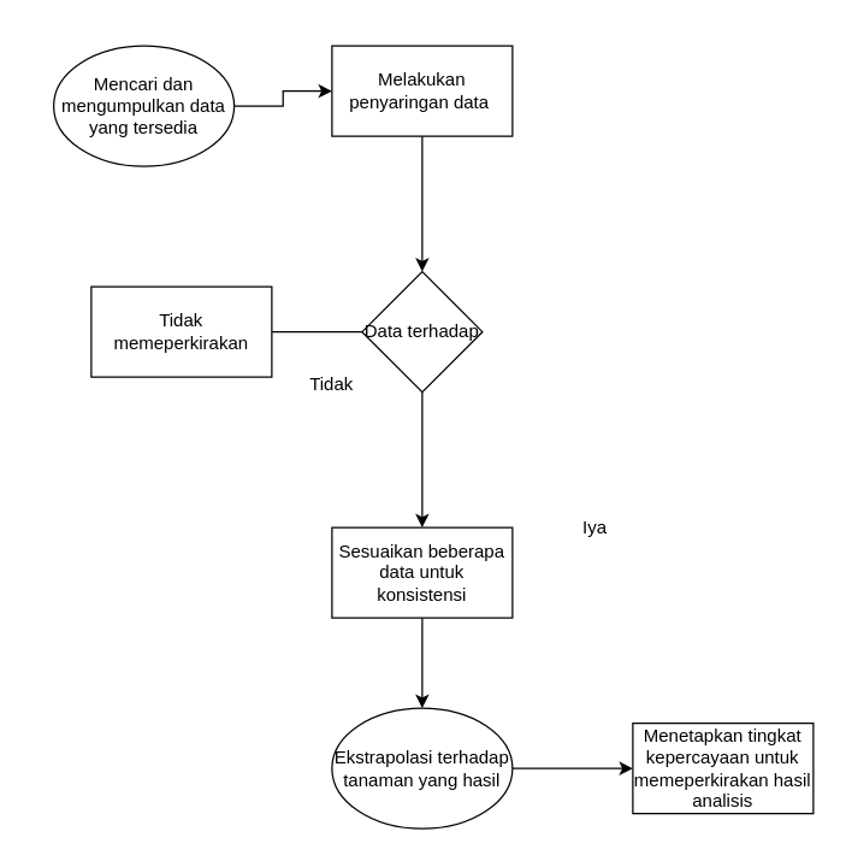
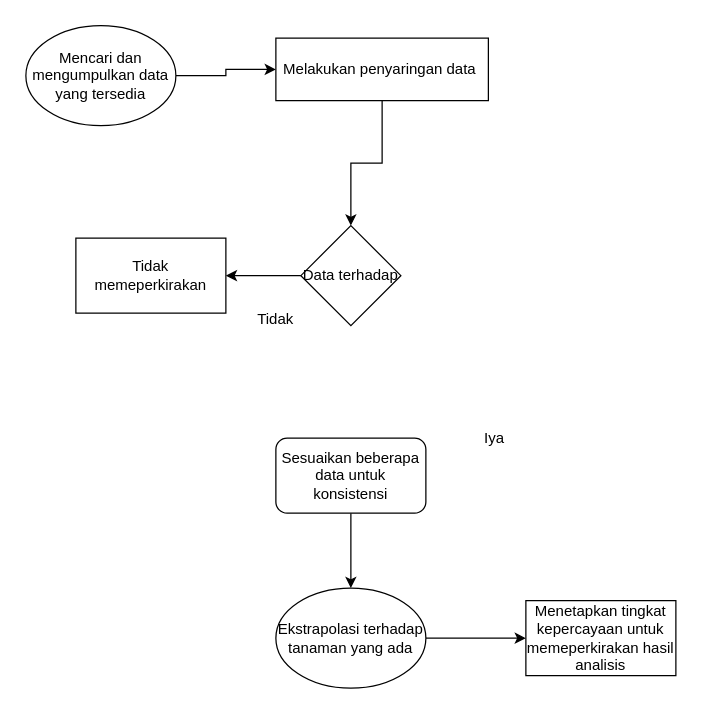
  <mxCell id="0" />
  <mxCell id="1" parent="0" />
  <mxCell id="2" value="" style="edgeStyle=orthogonalEdgeStyle;rounded=0;orthogonalLoop=1;jettySize=auto;html=1;" edge="1" parent="1" source="3" target="5"><mxGeometry relative="1" as="geometry" /></mxCell>
- <mxCell id="3" value="Mencari dan mengumpulkan data yang tersedia" style="ellipse;whiteSpace=wrap;html=1;" vertex="1" parent="1"><mxGeometry x="35" y="30" width="120" height="80" as="geometry" /></mxCell>
+ <mxCell id="3" value="Mencari dan mengumpulkan data yang tersedia" style="ellipse;whiteSpace=wrap;html=1;" vertex="1" parent="1"><mxGeometry x="20" y="20" width="120" height="80" as="geometry" /></mxCell>
  <mxCell id="4" value="" style="edgeStyle=orthogonalEdgeStyle;rounded=0;orthogonalLoop=1;jettySize=auto;html=1;" edge="1" parent="1" source="5" target="8"><mxGeometry relative="1" as="geometry" /></mxCell>
- <mxCell id="5" value="Melakukan penyaringan data&amp;nbsp;" style="whiteSpace=wrap;html=1;" vertex="1" parent="1"><mxGeometry x="220" y="30" width="120" height="60" as="geometry" /></mxCell>
- <mxCell id="6" value="" style="edgeStyle=orthogonalEdgeStyle;rounded=0;orthogonalLoop=1;jettySize=auto;html=1;endArrow=none;" edge="1" parent="1" source="8" target="9"><mxGeometry relative="1" as="geometry" /></mxCell>
- <mxCell id="7" value="" style="edgeStyle=orthogonalEdgeStyle;rounded=0;orthogonalLoop=1;jettySize=auto;html=1;" edge="1" parent="1" source="8" target="12"><mxGeometry relative="1" as="geometry" /></mxCell>
+ <mxCell id="5" value="Melakukan penyaringan data&amp;nbsp;" style="whiteSpace=wrap;html=1;" vertex="1" parent="1"><mxGeometry x="220" y="30" width="170" height="50" as="geometry" /></mxCell>
+ <mxCell id="6" value="" style="edgeStyle=orthogonalEdgeStyle;rounded=0;orthogonalLoop=1;jettySize=auto;html=1;" edge="1" parent="1" source="8" target="9"><mxGeometry relative="1" as="geometry" /></mxCell>
  <mxCell id="8" value="Data terhadap" style="rhombus;whiteSpace=wrap;html=1;" vertex="1" parent="1"><mxGeometry x="240" y="180" width="80" height="80" as="geometry" /></mxCell>
  <mxCell id="9" value="Tidak memeperkirakan" style="whiteSpace=wrap;html=1;" vertex="1" parent="1"><mxGeometry x="60" y="190" width="120" height="60" as="geometry" /></mxCell>
  <mxCell id="10" value="Tidak" style="text;html=1;strokeColor=none;fillColor=none;align=center;verticalAlign=middle;whiteSpace=wrap;rounded=0;" vertex="1" parent="1"><mxGeometry x="190" y="240" width="60" height="30" as="geometry" /></mxCell>
  <mxCell id="11" value="" style="edgeStyle=orthogonalEdgeStyle;rounded=0;orthogonalLoop=1;jettySize=auto;html=1;" edge="1" parent="1" source="12" target="15"><mxGeometry relative="1" as="geometry" /></mxCell>
- <mxCell id="12" value="Sesuaikan beberapa data untuk konsistensi" style="whiteSpace=wrap;html=1;" vertex="1" parent="1"><mxGeometry x="220" y="350" width="120" height="60" as="geometry" /></mxCell>
+ <mxCell id="12" value="Sesuaikan beberapa data untuk konsistensi" style="whiteSpace=wrap;html=1;rounded=1;" vertex="1" parent="1"><mxGeometry x="220" y="350" width="120" height="60" as="geometry" /></mxCell>
  <mxCell id="13" value="Iya" style="text;html=1;strokeColor=none;fillColor=none;align=center;verticalAlign=middle;whiteSpace=wrap;rounded=0;" vertex="1" parent="1"><mxGeometry x="365" y="335" width="60" height="30" as="geometry" /></mxCell>
  <mxCell id="14" value="" style="edgeStyle=orthogonalEdgeStyle;rounded=0;orthogonalLoop=1;jettySize=auto;html=1;" edge="1" parent="1" source="15" target="16"><mxGeometry relative="1" as="geometry" /></mxCell>
- <mxCell id="15" value="Ekstrapolasi terhadap tanaman yang hasil" style="ellipse;whiteSpace=wrap;html=1;" vertex="1" parent="1"><mxGeometry x="220" y="470" width="120" height="80" as="geometry" /></mxCell>
+ <mxCell id="15" value="Ekstrapolasi terhadap tanaman yang ada" style="ellipse;whiteSpace=wrap;html=1;" vertex="1" parent="1"><mxGeometry x="220" y="470" width="120" height="80" as="geometry" /></mxCell>
  <mxCell id="16" value="Menetapkan tingkat kepercayaan untuk memeperkirakan hasil analisis" style="whiteSpace=wrap;html=1;" vertex="1" parent="1"><mxGeometry x="420" y="480" width="120" height="60" as="geometry" /></mxCell>
